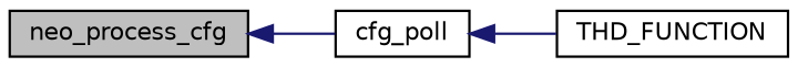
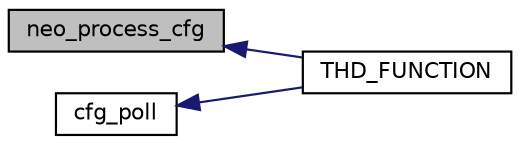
  digraph {
    rankdir=LR
    node [color=black fillcolor=white fontname=Helvetica fontsize=10 shape=record style=filled]
    edge [color=midnightblue dir=back fontname=Helvetica fontsize=10 labelfontname=Helvetica labelfontsize=10 style=solid]
    n1 [fillcolor=grey75 fontcolor=black height=0.2 label=neo_process_cfg width=0.4]
    n2 [height=0.2 label=cfg_poll width=0.4]
    n3 [height=0.2 label=THD_FUNCTION width=0.4]
-   n1 -> n2
+   n1 -> n3
    n2 -> n3
  }
